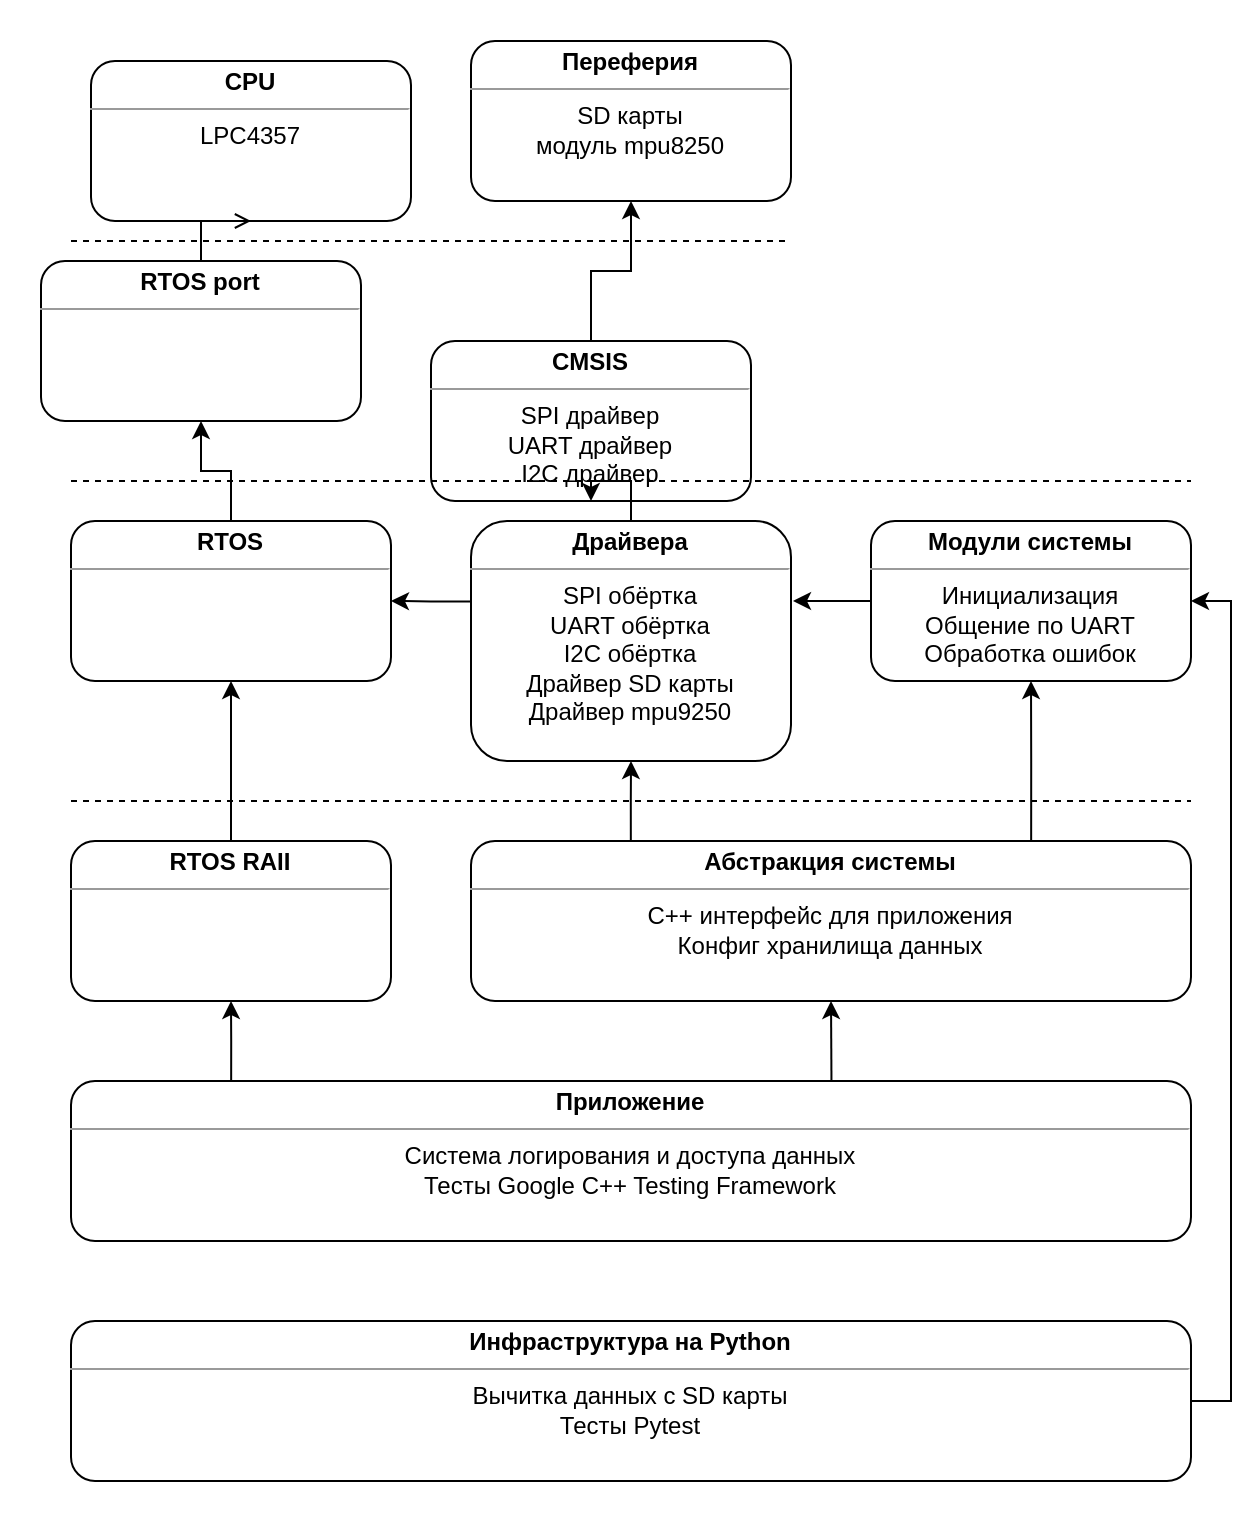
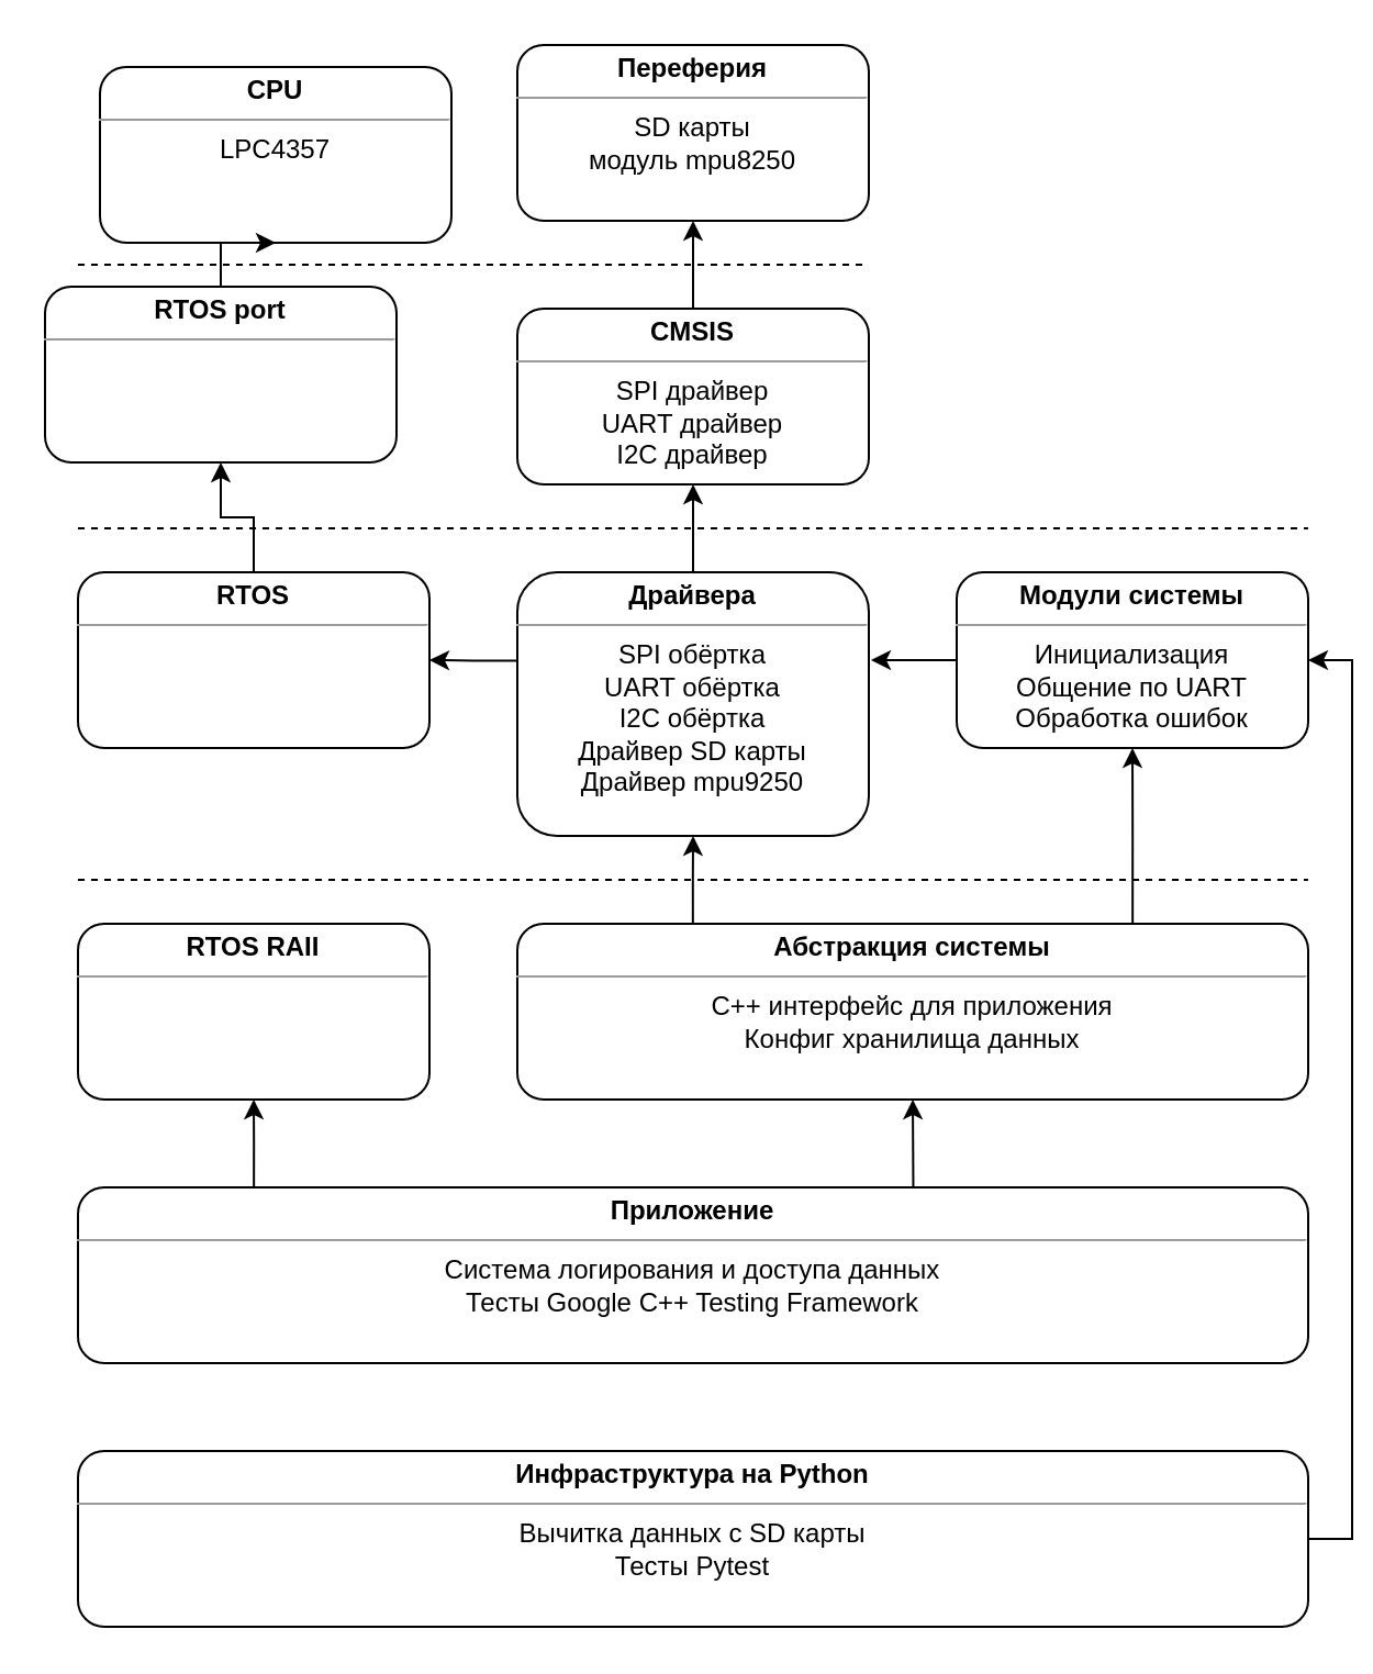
  <mxCell id="0" />
  <mxCell id="1" parent="0" />
  <mxCell id="2" value="&lt;p style=&quot;margin: 0px ; margin-top: 4px ; text-align: center&quot;&gt;&lt;b&gt;CPU&lt;/b&gt;&lt;/p&gt;&lt;hr size=&quot;1&quot;&gt;&lt;div style=&quot;text-align: center ; height: 2px&quot;&gt;LPC4357&lt;/div&gt;" style="verticalAlign=top;align=left;overflow=fill;fontSize=12;fontFamily=Helvetica;html=1;rounded=1;" parent="1" vertex="1"><mxGeometry x="45" y="30" width="160" height="80" as="geometry" /></mxCell>
  <mxCell id="3" value="&lt;p style=&quot;margin: 0px ; margin-top: 4px ; text-align: center&quot;&gt;&lt;b&gt;Переферия&lt;/b&gt;&lt;/p&gt;&lt;hr size=&quot;1&quot;&gt;&lt;div style=&quot;height: 2px&quot;&gt;&lt;div&gt;&lt;div style=&quot;text-align: center&quot;&gt;&lt;span&gt;SD карты&lt;/span&gt;&lt;/div&gt;&lt;span&gt;&lt;div style=&quot;text-align: center&quot;&gt;&lt;span&gt;модуль mpu8250&lt;/span&gt;&lt;/div&gt;&lt;/span&gt;&lt;/div&gt;&lt;/div&gt;" style="verticalAlign=top;align=left;overflow=fill;fontSize=12;fontFamily=Helvetica;html=1;rounded=1;" parent="1" vertex="1"><mxGeometry x="235" y="20" width="160" height="80" as="geometry" /></mxCell>
- <mxCell id="4" value="" style="edgeStyle=orthogonalEdgeStyle;rounded=0;orthogonalLoop=1;jettySize=auto;html=1;endArrow=open;" parent="1" source="5" target="2" edge="1"><mxGeometry relative="1" as="geometry" /></mxCell>
+ <mxCell id="4" value="" style="edgeStyle=orthogonalEdgeStyle;rounded=0;orthogonalLoop=1;jettySize=auto;html=1;" parent="1" source="5" target="2" edge="1"><mxGeometry relative="1" as="geometry" /></mxCell>
  <mxCell id="5" value="&lt;p style=&quot;margin: 0px ; margin-top: 4px ; text-align: center&quot;&gt;&lt;b&gt;RTOS port&lt;/b&gt;&lt;/p&gt;&lt;hr size=&quot;1&quot;&gt;&lt;div style=&quot;text-align: center ; height: 2px&quot;&gt;&lt;br&gt;&lt;/div&gt;" style="verticalAlign=top;align=left;overflow=fill;fontSize=12;fontFamily=Helvetica;html=1;rounded=1;" parent="1" vertex="1"><mxGeometry x="20" y="130" width="160" height="80" as="geometry" /></mxCell>
  <mxCell id="6" value="" style="edgeStyle=orthogonalEdgeStyle;rounded=0;orthogonalLoop=1;jettySize=auto;html=1;" parent="1" source="7" target="5" edge="1"><mxGeometry relative="1" as="geometry" /></mxCell>
  <mxCell id="7" value="&lt;p style=&quot;margin: 0px ; margin-top: 4px ; text-align: center&quot;&gt;&lt;b&gt;RTOS&lt;/b&gt;&lt;/p&gt;&lt;hr size=&quot;1&quot;&gt;&lt;div style=&quot;text-align: center ; height: 2px&quot;&gt;&lt;br&gt;&lt;/div&gt;" style="verticalAlign=top;align=left;overflow=fill;fontSize=12;fontFamily=Helvetica;html=1;rounded=1;" parent="1" vertex="1"><mxGeometry x="35" y="260" width="160" height="80" as="geometry" /></mxCell>
  <mxCell id="8" value="" style="edgeStyle=orthogonalEdgeStyle;rounded=0;orthogonalLoop=1;jettySize=auto;html=1;" parent="1" source="9" target="3" edge="1"><mxGeometry relative="1" as="geometry" /></mxCell>
- <mxCell id="9" value="&lt;p style=&quot;margin: 0px ; margin-top: 4px ; text-align: center&quot;&gt;&lt;b&gt;CMSIS&lt;/b&gt;&lt;/p&gt;&lt;hr size=&quot;1&quot;&gt;&lt;div style=&quot;height: 2px&quot;&gt;&lt;div style=&quot;text-align: center&quot;&gt;SPI драйвер&lt;br&gt;UART драйвер&lt;br&gt;I2C драйвер&lt;/div&gt;&lt;/div&gt;" style="verticalAlign=top;align=left;overflow=fill;fontSize=12;fontFamily=Helvetica;html=1;rounded=1;" parent="1" vertex="1"><mxGeometry x="215" y="170" width="160" height="80" as="geometry" /></mxCell>
+ <mxCell id="9" value="&lt;p style=&quot;margin: 0px ; margin-top: 4px ; text-align: center&quot;&gt;&lt;b&gt;CMSIS&lt;/b&gt;&lt;/p&gt;&lt;hr size=&quot;1&quot;&gt;&lt;div style=&quot;height: 2px&quot;&gt;&lt;div style=&quot;text-align: center&quot;&gt;SPI драйвер&lt;br&gt;UART драйвер&lt;br&gt;I2C драйвер&lt;/div&gt;&lt;/div&gt;" style="verticalAlign=top;align=left;overflow=fill;fontSize=12;fontFamily=Helvetica;html=1;rounded=1;" parent="1" vertex="1"><mxGeometry x="235" y="140" width="160" height="80" as="geometry" /></mxCell>
  <mxCell id="10" value="" style="edgeStyle=orthogonalEdgeStyle;rounded=0;orthogonalLoop=1;jettySize=auto;html=1;" parent="1" source="12" target="9" edge="1"><mxGeometry relative="1" as="geometry" /></mxCell>
  <mxCell id="11" value="" style="edgeStyle=orthogonalEdgeStyle;rounded=0;orthogonalLoop=1;jettySize=auto;html=1;exitX=0.002;exitY=0.335;exitDx=0;exitDy=0;exitPerimeter=0;" parent="1" source="12" target="7" edge="1"><mxGeometry relative="1" as="geometry" /></mxCell>
  <mxCell id="12" value="&lt;p style=&quot;margin: 0px ; margin-top: 4px ; text-align: center&quot;&gt;&lt;b&gt;Драйвера&lt;/b&gt;&lt;/p&gt;&lt;hr size=&quot;1&quot;&gt;&lt;div style=&quot;height: 2px&quot;&gt;&lt;div style=&quot;text-align: center&quot;&gt;SPI обёртка&lt;br&gt;UART обёртка&lt;br&gt;I2C обёртка&lt;/div&gt;&lt;div style=&quot;text-align: center&quot;&gt;Драйвер SD карты&lt;/div&gt;&lt;div style=&quot;text-align: center&quot;&gt;Драйвер mpu9250&lt;/div&gt;&lt;/div&gt;" style="verticalAlign=top;align=left;overflow=fill;fontSize=12;fontFamily=Helvetica;html=1;rounded=1;" parent="1" vertex="1"><mxGeometry x="235" y="260" width="160" height="120" as="geometry" /></mxCell>
  <mxCell id="13" value="" style="edgeStyle=orthogonalEdgeStyle;rounded=0;orthogonalLoop=1;jettySize=auto;html=1;" parent="1" source="14" edge="1"><mxGeometry relative="1" as="geometry"><mxPoint x="396" y="300" as="targetPoint" /></mxGeometry></mxCell>
  <mxCell id="14" value="&lt;p style=&quot;margin: 0px ; margin-top: 4px ; text-align: center&quot;&gt;&lt;b&gt;Модули системы&lt;/b&gt;&lt;/p&gt;&lt;hr size=&quot;1&quot;&gt;&lt;div style=&quot;text-align: center ; height: 2px&quot;&gt;Инициализация&lt;br&gt;Общение по UART&lt;br&gt;Обработка ошибок&lt;/div&gt;" style="verticalAlign=top;align=left;overflow=fill;fontSize=12;fontFamily=Helvetica;html=1;rounded=1;" parent="1" vertex="1"><mxGeometry x="435" y="260" width="160" height="80" as="geometry" /></mxCell>
  <mxCell id="15" style="edgeStyle=orthogonalEdgeStyle;rounded=0;orthogonalLoop=1;jettySize=auto;html=1;exitX=0.222;exitY=0;exitDx=0;exitDy=0;entryX=0.5;entryY=1;entryDx=0;entryDy=0;exitPerimeter=0;" parent="1" source="17" target="12" edge="1"><mxGeometry relative="1" as="geometry" /></mxCell>
  <mxCell id="16" style="edgeStyle=orthogonalEdgeStyle;rounded=0;orthogonalLoop=1;jettySize=auto;html=1;exitX=0.778;exitY=-0.004;exitDx=0;exitDy=0;entryX=0.5;entryY=1;entryDx=0;entryDy=0;exitPerimeter=0;" parent="1" source="17" target="14" edge="1"><mxGeometry relative="1" as="geometry" /></mxCell>
  <mxCell id="17" value="&lt;p style=&quot;margin: 0px ; margin-top: 4px ; text-align: center&quot;&gt;&lt;b&gt;Абстракция системы&lt;/b&gt;&lt;/p&gt;&lt;hr size=&quot;1&quot;&gt;&lt;div style=&quot;text-align: center ; height: 2px&quot;&gt;C++ интерфейс для приложения&lt;br&gt;Конфиг хранилища данных&lt;/div&gt;" style="verticalAlign=top;align=left;overflow=fill;fontSize=12;fontFamily=Helvetica;html=1;rounded=1;" parent="1" vertex="1"><mxGeometry x="235" y="420" width="360" height="80" as="geometry" /></mxCell>
- <mxCell id="18" style="edgeStyle=orthogonalEdgeStyle;rounded=0;orthogonalLoop=1;jettySize=auto;html=1;entryX=0.5;entryY=1;entryDx=0;entryDy=0;" parent="1" source="19" target="7" edge="1"><mxGeometry relative="1" as="geometry" /></mxCell>
  <mxCell id="19" value="&lt;p style=&quot;margin: 0px ; margin-top: 4px ; text-align: center&quot;&gt;&lt;b&gt;RTOS RAII&lt;/b&gt;&lt;/p&gt;&lt;hr size=&quot;1&quot;&gt;&lt;div style=&quot;text-align: center ; height: 2px&quot;&gt;&lt;br&gt;&lt;/div&gt;" style="verticalAlign=top;align=left;overflow=fill;fontSize=12;fontFamily=Helvetica;html=1;rounded=1;" parent="1" vertex="1"><mxGeometry x="35" y="420" width="160" height="80" as="geometry" /></mxCell>
  <mxCell id="20" style="edgeStyle=orthogonalEdgeStyle;rounded=0;orthogonalLoop=1;jettySize=auto;html=1;exitX=0.143;exitY=0.004;exitDx=0;exitDy=0;entryX=0.5;entryY=1;entryDx=0;entryDy=0;exitPerimeter=0;" parent="1" source="22" target="19" edge="1"><mxGeometry relative="1" as="geometry" /></mxCell>
  <mxCell id="21" style="edgeStyle=orthogonalEdgeStyle;rounded=0;orthogonalLoop=1;jettySize=auto;html=1;entryX=0.5;entryY=1;entryDx=0;entryDy=0;exitX=0.679;exitY=-0.004;exitDx=0;exitDy=0;exitPerimeter=0;" parent="1" source="22" target="17" edge="1"><mxGeometry relative="1" as="geometry" /></mxCell>
  <mxCell id="22" value="&lt;p style=&quot;margin: 0px ; margin-top: 4px ; text-align: center&quot;&gt;&lt;b&gt;Приложение&lt;/b&gt;&lt;/p&gt;&lt;hr size=&quot;1&quot;&gt;&lt;div style=&quot;text-align: center ; height: 2px&quot;&gt;Система логирования и доступа данных&lt;br&gt;Тесты Google C++ Testing Framework&lt;/div&gt;" style="verticalAlign=top;align=left;overflow=fill;fontSize=12;fontFamily=Helvetica;html=1;rounded=1;" parent="1" vertex="1"><mxGeometry x="35" y="540" width="560" height="80" as="geometry" /></mxCell>
  <mxCell id="23" style="edgeStyle=orthogonalEdgeStyle;rounded=0;orthogonalLoop=1;jettySize=auto;html=1;entryX=1;entryY=0.5;entryDx=0;entryDy=0;exitX=1;exitY=0.5;exitDx=0;exitDy=0;" parent="1" source="24" target="14" edge="1"><mxGeometry relative="1" as="geometry" /></mxCell>
  <mxCell id="24" value="&lt;p style=&quot;margin: 0px ; margin-top: 4px ; text-align: center&quot;&gt;&lt;b&gt;Инфраструктура на Python&lt;/b&gt;&lt;/p&gt;&lt;hr size=&quot;1&quot;&gt;&lt;div style=&quot;text-align: center ; height: 2px&quot;&gt;Вычитка данных с SD карты&lt;br&gt;Тесты Pytest&lt;/div&gt;" style="verticalAlign=top;align=left;overflow=fill;fontSize=12;fontFamily=Helvetica;html=1;rounded=1;" parent="1" vertex="1"><mxGeometry x="35" y="660" width="560" height="80" as="geometry" /></mxCell>
  <mxCell id="25" value="" style="endArrow=none;dashed=1;html=1;" parent="1" edge="1"><mxGeometry width="50" height="50" relative="1" as="geometry"><mxPoint x="35" y="120" as="sourcePoint" /><mxPoint x="395" y="120" as="targetPoint" /></mxGeometry></mxCell>
  <mxCell id="26" value="" style="endArrow=none;dashed=1;html=1;" parent="1" edge="1"><mxGeometry width="50" height="50" relative="1" as="geometry"><mxPoint x="35" y="240" as="sourcePoint" /><mxPoint x="595" y="240" as="targetPoint" /></mxGeometry></mxCell>
  <mxCell id="27" value="" style="endArrow=none;dashed=1;html=1;" parent="1" edge="1"><mxGeometry width="50" height="50" relative="1" as="geometry"><mxPoint x="35" y="400" as="sourcePoint" /><mxPoint x="595" y="400" as="targetPoint" /></mxGeometry></mxCell>
